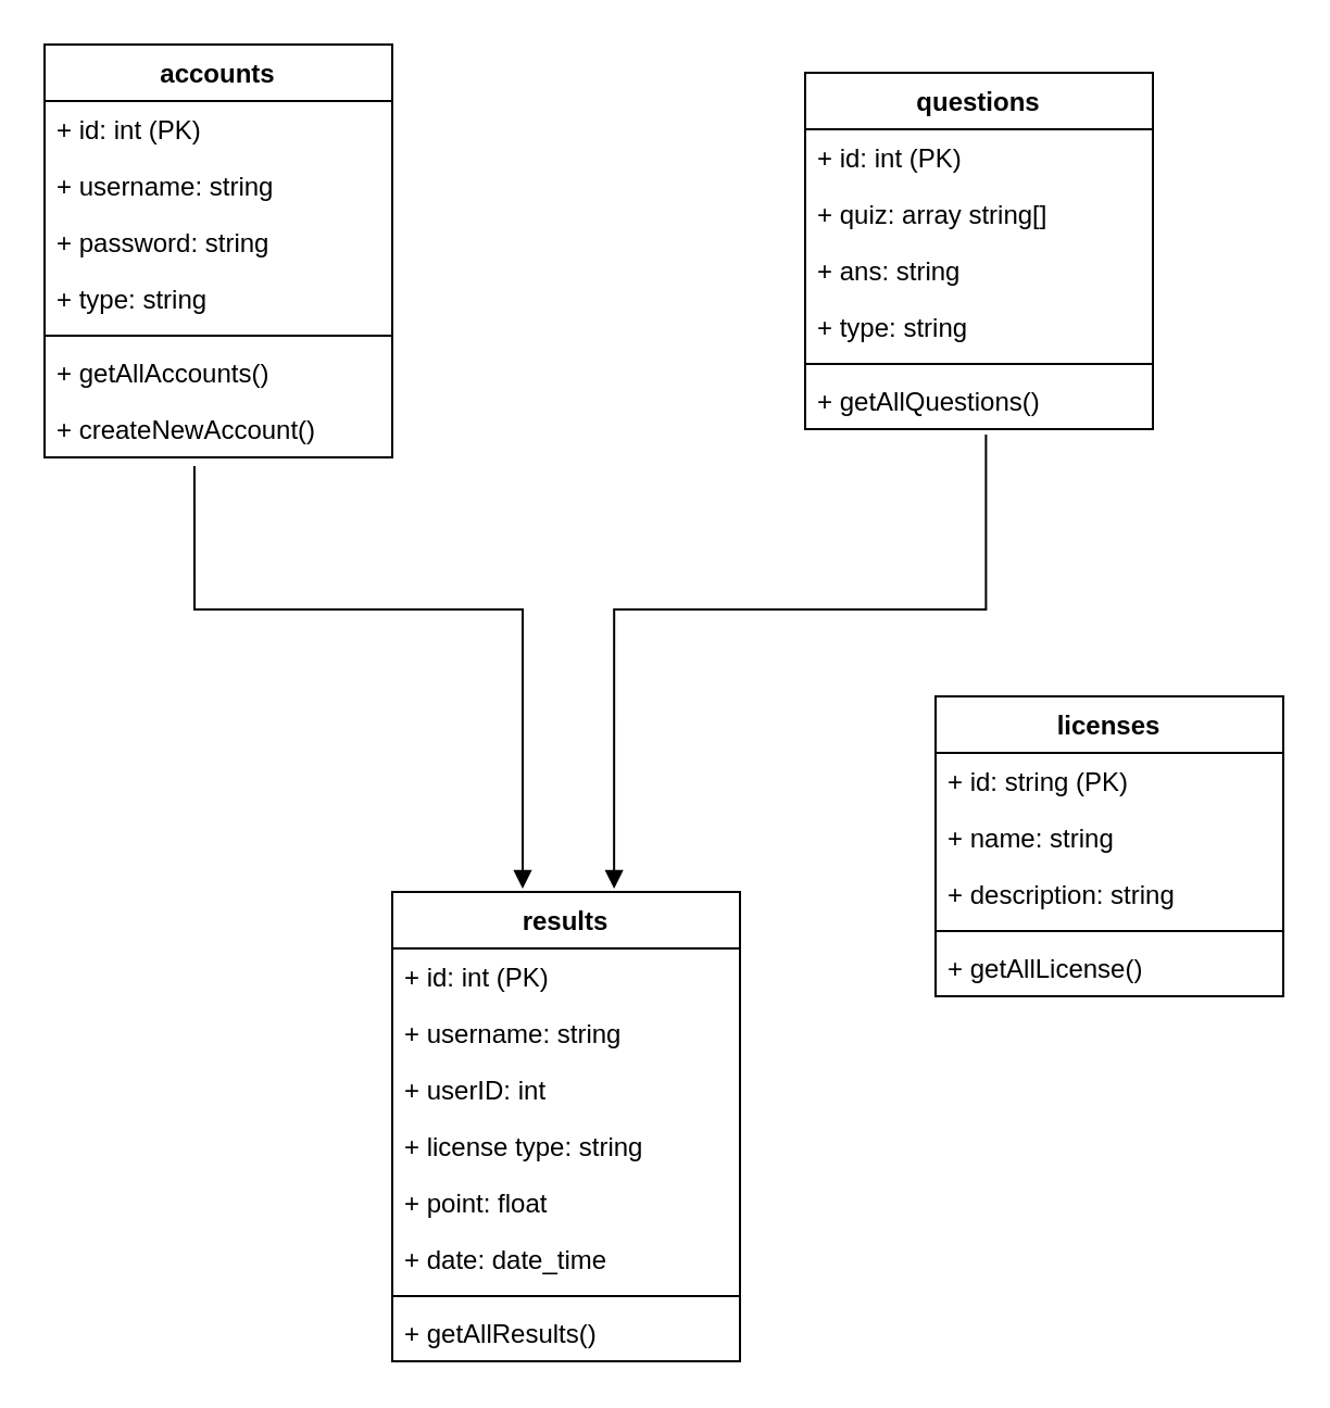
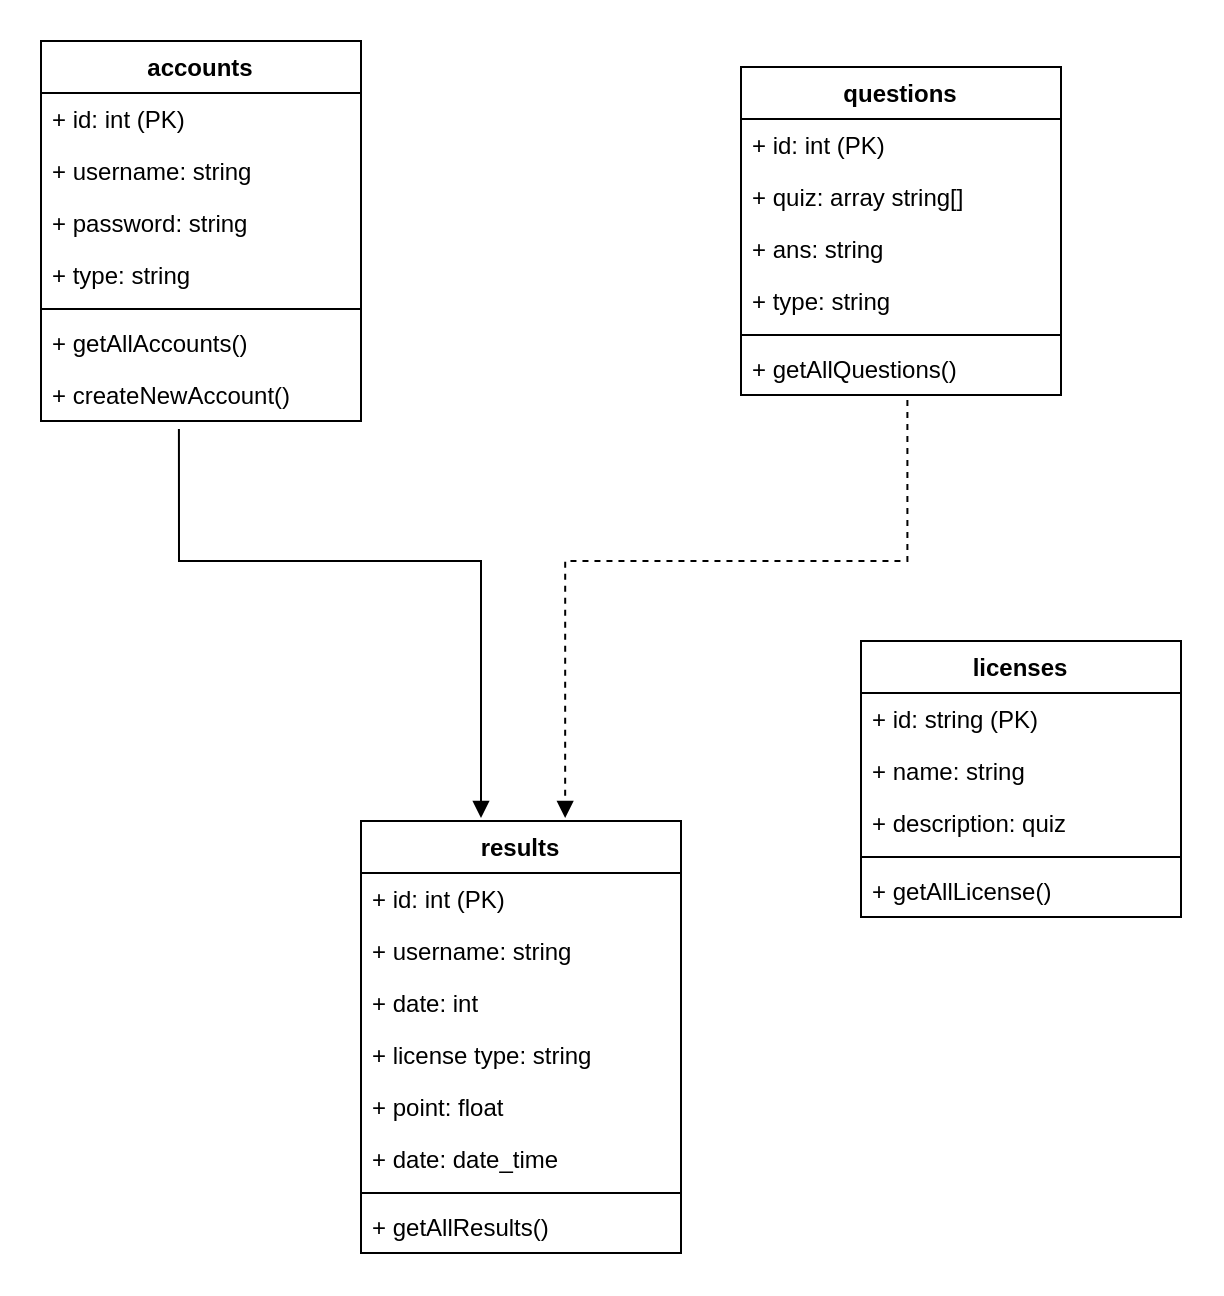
  <mxCell id="0" />
  <mxCell id="1" parent="0" />
  <mxCell id="2" value="accounts" style="swimlane;fontStyle=1;align=center;verticalAlign=top;childLayout=stackLayout;horizontal=1;startSize=26;horizontalStack=0;resizeParent=1;resizeParentMax=0;resizeLast=0;collapsible=1;marginBottom=0;" vertex="1" parent="1"><mxGeometry x="20" y="20" width="160" height="190" as="geometry" /></mxCell>
  <mxCell id="3" value="+ id: int (PK)" style="text;strokeColor=none;fillColor=none;align=left;verticalAlign=top;spacingLeft=4;spacingRight=4;overflow=hidden;rotatable=0;points=[[0,0.5],[1,0.5]];portConstraint=eastwest;" vertex="1" parent="2"><mxGeometry y="26" width="160" height="26" as="geometry" /></mxCell>
  <mxCell id="4" value="+ username: string" style="text;strokeColor=none;fillColor=none;align=left;verticalAlign=top;spacingLeft=4;spacingRight=4;overflow=hidden;rotatable=0;points=[[0,0.5],[1,0.5]];portConstraint=eastwest;" vertex="1" parent="2"><mxGeometry y="52" width="160" height="26" as="geometry" /></mxCell>
  <mxCell id="5" value="+ password: string" style="text;strokeColor=none;fillColor=none;align=left;verticalAlign=top;spacingLeft=4;spacingRight=4;overflow=hidden;rotatable=0;points=[[0,0.5],[1,0.5]];portConstraint=eastwest;" vertex="1" parent="2"><mxGeometry y="78" width="160" height="26" as="geometry" /></mxCell>
  <mxCell id="6" value="+ type: string" style="text;strokeColor=none;fillColor=none;align=left;verticalAlign=top;spacingLeft=4;spacingRight=4;overflow=hidden;rotatable=0;points=[[0,0.5],[1,0.5]];portConstraint=eastwest;" vertex="1" parent="2"><mxGeometry y="104" width="160" height="26" as="geometry" /></mxCell>
  <mxCell id="7" value="" style="line;strokeWidth=1;fillColor=none;align=left;verticalAlign=middle;spacingTop=-1;spacingLeft=3;spacingRight=3;rotatable=0;labelPosition=right;points=[];portConstraint=eastwest;strokeColor=inherit;" vertex="1" parent="2"><mxGeometry y="130" width="160" height="8" as="geometry" /></mxCell>
  <mxCell id="8" value="+ getAllAccounts()" style="text;strokeColor=none;fillColor=none;align=left;verticalAlign=top;spacingLeft=4;spacingRight=4;overflow=hidden;rotatable=0;points=[[0,0.5],[1,0.5]];portConstraint=eastwest;" vertex="1" parent="2"><mxGeometry y="138" width="160" height="26" as="geometry" /></mxCell>
  <mxCell id="9" value="+ createNewAccount()" style="text;strokeColor=none;fillColor=none;align=left;verticalAlign=top;spacingLeft=4;spacingRight=4;overflow=hidden;rotatable=0;points=[[0,0.5],[1,0.5]];portConstraint=eastwest;" vertex="1" parent="2"><mxGeometry y="164" width="160" height="26" as="geometry" /></mxCell>
  <mxCell id="10" value="questions" style="swimlane;fontStyle=1;align=center;verticalAlign=top;childLayout=stackLayout;horizontal=1;startSize=26;horizontalStack=0;resizeParent=1;resizeParentMax=0;resizeLast=0;collapsible=1;marginBottom=0;" vertex="1" parent="1"><mxGeometry x="370" y="33" width="160" height="164" as="geometry" /></mxCell>
  <mxCell id="11" value="+ id: int (PK)" style="text;strokeColor=none;fillColor=none;align=left;verticalAlign=top;spacingLeft=4;spacingRight=4;overflow=hidden;rotatable=0;points=[[0,0.5],[1,0.5]];portConstraint=eastwest;" vertex="1" parent="10"><mxGeometry y="26" width="160" height="26" as="geometry" /></mxCell>
  <mxCell id="12" value="+ quiz: array string[]" style="text;strokeColor=none;fillColor=none;align=left;verticalAlign=top;spacingLeft=4;spacingRight=4;overflow=hidden;rotatable=0;points=[[0,0.5],[1,0.5]];portConstraint=eastwest;" vertex="1" parent="10"><mxGeometry y="52" width="160" height="26" as="geometry" /></mxCell>
  <mxCell id="13" value="+ ans: string" style="text;strokeColor=none;fillColor=none;align=left;verticalAlign=top;spacingLeft=4;spacingRight=4;overflow=hidden;rotatable=0;points=[[0,0.5],[1,0.5]];portConstraint=eastwest;" vertex="1" parent="10"><mxGeometry y="78" width="160" height="26" as="geometry" /></mxCell>
  <mxCell id="14" value="+ type: string" style="text;strokeColor=none;fillColor=none;align=left;verticalAlign=top;spacingLeft=4;spacingRight=4;overflow=hidden;rotatable=0;points=[[0,0.5],[1,0.5]];portConstraint=eastwest;" vertex="1" parent="10"><mxGeometry y="104" width="160" height="26" as="geometry" /></mxCell>
  <mxCell id="15" value="" style="line;strokeWidth=1;fillColor=none;align=left;verticalAlign=middle;spacingTop=-1;spacingLeft=3;spacingRight=3;rotatable=0;labelPosition=right;points=[];portConstraint=eastwest;strokeColor=inherit;" vertex="1" parent="10"><mxGeometry y="130" width="160" height="8" as="geometry" /></mxCell>
  <mxCell id="16" value="+ getAllQuestions()" style="text;strokeColor=none;fillColor=none;align=left;verticalAlign=top;spacingLeft=4;spacingRight=4;overflow=hidden;rotatable=0;points=[[0,0.5],[1,0.5]];portConstraint=eastwest;" vertex="1" parent="10"><mxGeometry y="138" width="160" height="26" as="geometry" /></mxCell>
  <mxCell id="17" value="results" style="swimlane;fontStyle=1;align=center;verticalAlign=top;childLayout=stackLayout;horizontal=1;startSize=26;horizontalStack=0;resizeParent=1;resizeParentMax=0;resizeLast=0;collapsible=1;marginBottom=0;" vertex="1" parent="1"><mxGeometry x="180" y="410" width="160" height="216" as="geometry" /></mxCell>
  <mxCell id="18" value="+ id: int (PK)" style="text;strokeColor=none;fillColor=none;align=left;verticalAlign=top;spacingLeft=4;spacingRight=4;overflow=hidden;rotatable=0;points=[[0,0.5],[1,0.5]];portConstraint=eastwest;" vertex="1" parent="17"><mxGeometry y="26" width="160" height="26" as="geometry" /></mxCell>
  <mxCell id="19" value="+ username: string" style="text;strokeColor=none;fillColor=none;align=left;verticalAlign=top;spacingLeft=4;spacingRight=4;overflow=hidden;rotatable=0;points=[[0,0.5],[1,0.5]];portConstraint=eastwest;" vertex="1" parent="17"><mxGeometry y="52" width="160" height="26" as="geometry" /></mxCell>
- <mxCell id="20" value="+ userID: int" style="text;strokeColor=none;fillColor=none;align=left;verticalAlign=top;spacingLeft=4;spacingRight=4;overflow=hidden;rotatable=0;points=[[0,0.5],[1,0.5]];portConstraint=eastwest;" vertex="1" parent="17"><mxGeometry y="78" width="160" height="26" as="geometry" /></mxCell>
+ <mxCell id="20" value="+ date: int" style="text;strokeColor=none;fillColor=none;align=left;verticalAlign=top;spacingLeft=4;spacingRight=4;overflow=hidden;rotatable=0;points=[[0,0.5],[1,0.5]];portConstraint=eastwest;" vertex="1" parent="17"><mxGeometry y="78" width="160" height="26" as="geometry" /></mxCell>
  <mxCell id="21" value="+ license type: string" style="text;strokeColor=none;fillColor=none;align=left;verticalAlign=top;spacingLeft=4;spacingRight=4;overflow=hidden;rotatable=0;points=[[0,0.5],[1,0.5]];portConstraint=eastwest;" vertex="1" parent="17"><mxGeometry y="104" width="160" height="26" as="geometry" /></mxCell>
  <mxCell id="22" value="+ point: float" style="text;strokeColor=none;fillColor=none;align=left;verticalAlign=top;spacingLeft=4;spacingRight=4;overflow=hidden;rotatable=0;points=[[0,0.5],[1,0.5]];portConstraint=eastwest;" vertex="1" parent="17"><mxGeometry y="130" width="160" height="26" as="geometry" /></mxCell>
  <mxCell id="23" value="+ date: date_time" style="text;strokeColor=none;fillColor=none;align=left;verticalAlign=top;spacingLeft=4;spacingRight=4;overflow=hidden;rotatable=0;points=[[0,0.5],[1,0.5]];portConstraint=eastwest;" vertex="1" parent="17"><mxGeometry y="156" width="160" height="26" as="geometry" /></mxCell>
  <mxCell id="24" value="" style="line;strokeWidth=1;fillColor=none;align=left;verticalAlign=middle;spacingTop=-1;spacingLeft=3;spacingRight=3;rotatable=0;labelPosition=right;points=[];portConstraint=eastwest;strokeColor=inherit;" vertex="1" parent="17"><mxGeometry y="182" width="160" height="8" as="geometry" /></mxCell>
  <mxCell id="25" value="+ getAllResults()" style="text;strokeColor=none;fillColor=none;align=left;verticalAlign=top;spacingLeft=4;spacingRight=4;overflow=hidden;rotatable=0;points=[[0,0.5],[1,0.5]];portConstraint=eastwest;" vertex="1" parent="17"><mxGeometry y="190" width="160" height="26" as="geometry" /></mxCell>
  <mxCell id="26" value="" style="endArrow=block;endFill=1;html=1;edgeStyle=orthogonalEdgeStyle;align=left;verticalAlign=top;rounded=0;exitX=0.431;exitY=1.154;exitDx=0;exitDy=0;exitPerimeter=0;entryX=0.375;entryY=-0.007;entryDx=0;entryDy=0;entryPerimeter=0;" edge="1" parent="1" source="9" target="17"><mxGeometry x="-1" relative="1" as="geometry"><mxPoint x="40" y="290" as="sourcePoint" /><mxPoint x="360" y="360" as="targetPoint" /><Array as="points"><mxPoint x="89" y="280" /><mxPoint x="240" y="280" /></Array></mxGeometry></mxCell>
- <mxCell id="27" value="" style="endArrow=block;endFill=1;html=1;edgeStyle=orthogonalEdgeStyle;align=left;verticalAlign=top;rounded=0;entryX=0.638;entryY=-0.007;entryDx=0;entryDy=0;entryPerimeter=0;exitX=0.52;exitY=1.095;exitDx=0;exitDy=0;exitPerimeter=0;" edge="1" parent="1" source="16" target="17"><mxGeometry x="-1" relative="1" as="geometry"><mxPoint x="520" y="220" as="sourcePoint" /><mxPoint x="520" y="398.488" as="targetPoint" /><Array as="points"><mxPoint x="453" y="280" /><mxPoint x="282" y="280" /></Array></mxGeometry></mxCell>
+ <mxCell id="27" value="" style="endArrow=block;endFill=1;html=1;edgeStyle=orthogonalEdgeStyle;align=left;verticalAlign=top;rounded=0;entryX=0.638;entryY=-0.007;entryDx=0;entryDy=0;entryPerimeter=0;exitX=0.52;exitY=1.095;exitDx=0;exitDy=0;exitPerimeter=0;dashed=1;" edge="1" parent="1" source="16" target="17"><mxGeometry x="-1" relative="1" as="geometry"><mxPoint x="520" y="220" as="sourcePoint" /><mxPoint x="520" y="398.488" as="targetPoint" /><Array as="points"><mxPoint x="453" y="280" /><mxPoint x="282" y="280" /></Array></mxGeometry></mxCell>
  <mxCell id="28" value="licenses" style="swimlane;fontStyle=1;align=center;verticalAlign=top;childLayout=stackLayout;horizontal=1;startSize=26;horizontalStack=0;resizeParent=1;resizeParentMax=0;resizeLast=0;collapsible=1;marginBottom=0;" vertex="1" parent="1"><mxGeometry x="430" y="320" width="160" height="138" as="geometry" /></mxCell>
  <mxCell id="29" value="+ id: string (PK)" style="text;strokeColor=none;fillColor=none;align=left;verticalAlign=top;spacingLeft=4;spacingRight=4;overflow=hidden;rotatable=0;points=[[0,0.5],[1,0.5]];portConstraint=eastwest;" vertex="1" parent="28"><mxGeometry y="26" width="160" height="26" as="geometry" /></mxCell>
  <mxCell id="30" value="+ name: string" style="text;strokeColor=none;fillColor=none;align=left;verticalAlign=top;spacingLeft=4;spacingRight=4;overflow=hidden;rotatable=0;points=[[0,0.5],[1,0.5]];portConstraint=eastwest;" vertex="1" parent="28"><mxGeometry y="52" width="160" height="26" as="geometry" /></mxCell>
- <mxCell id="31" value="+ description: string" style="text;strokeColor=none;fillColor=none;align=left;verticalAlign=top;spacingLeft=4;spacingRight=4;overflow=hidden;rotatable=0;points=[[0,0.5],[1,0.5]];portConstraint=eastwest;" vertex="1" parent="28"><mxGeometry y="78" width="160" height="26" as="geometry" /></mxCell>
+ <mxCell id="31" value="+ description: quiz" style="text;strokeColor=none;fillColor=none;align=left;verticalAlign=top;spacingLeft=4;spacingRight=4;overflow=hidden;rotatable=0;points=[[0,0.5],[1,0.5]];portConstraint=eastwest;" vertex="1" parent="28"><mxGeometry y="78" width="160" height="26" as="geometry" /></mxCell>
  <mxCell id="32" value="" style="line;strokeWidth=1;fillColor=none;align=left;verticalAlign=middle;spacingTop=-1;spacingLeft=3;spacingRight=3;rotatable=0;labelPosition=right;points=[];portConstraint=eastwest;strokeColor=inherit;" vertex="1" parent="28"><mxGeometry y="104" width="160" height="8" as="geometry" /></mxCell>
  <mxCell id="33" value="+ getAllLicense()" style="text;strokeColor=none;fillColor=none;align=left;verticalAlign=top;spacingLeft=4;spacingRight=4;overflow=hidden;rotatable=0;points=[[0,0.5],[1,0.5]];portConstraint=eastwest;" vertex="1" parent="28"><mxGeometry y="112" width="160" height="26" as="geometry" /></mxCell>
